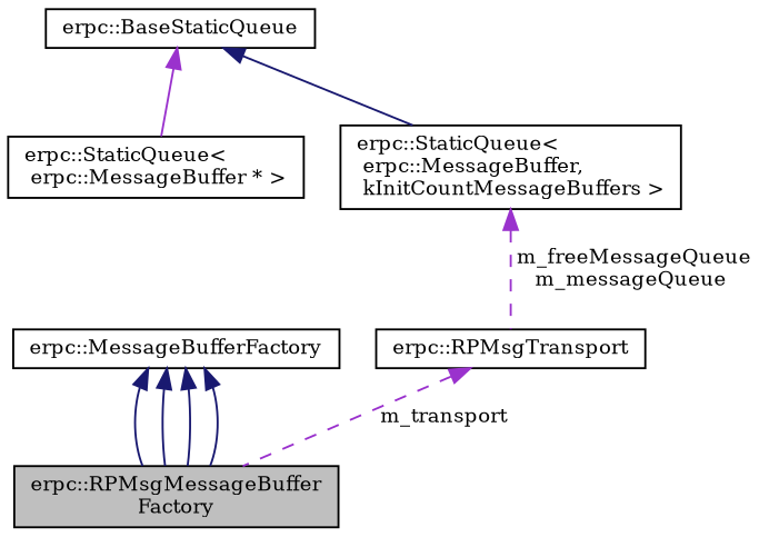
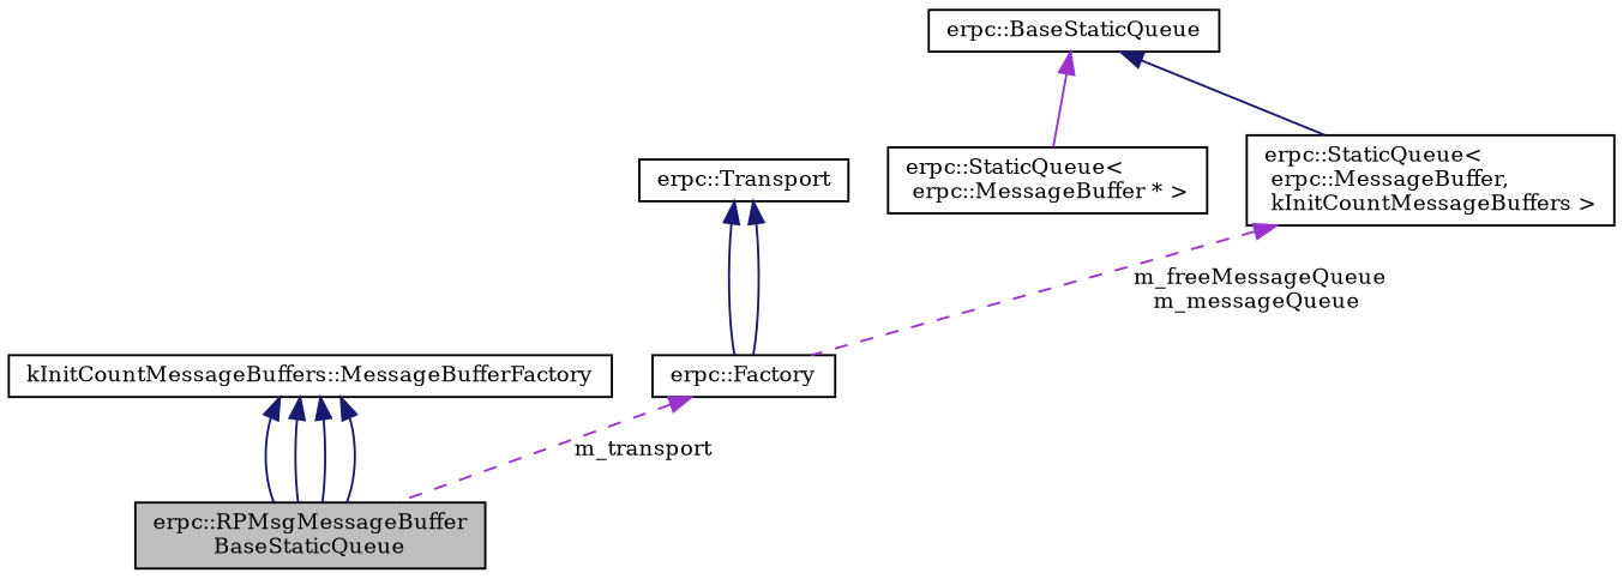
  digraph {
    fontname="DejaVu Serif"
    rankdir=TB
    node [color=black fillcolor=white fontname="DejaVu Serif" fontsize=10 shape=record style=filled]
    edge [color=midnightblue dir=back fontname="DejaVu Serif" fontsize=10 labelfontname=Helvetica labelfontsize=10 style=solid]
-   n1 [fillcolor=grey75 fontcolor=black height=0.2 label="erpc::RPMsgMessageBuffer\lFactory" width=0.4]
-   n2 [height=0.2 label="erpc::MessageBufferFactory" width=0.4]
-   n3 [height=0.2 label="erpc::RPMsgTransport" width=0.4]
+   n1 [fillcolor=grey75 fontcolor=black height=0.2 label="erpc::RPMsgMessageBuffer\lBaseStaticQueue" width=0.4]
+   n2 [height=0.2 label="kInitCountMessageBuffers::MessageBufferFactory" width=0.4]
+   n3 [height=0.2 label="erpc::Factory" width=0.4]
+   n4 [height=0.2 label="erpc::Transport" width=0.4]
    n5 [height=0.2 label="erpc::StaticQueue\<\l erpc::MessageBuffer * \>" width=0.4]
    n6 [height=0.2 label="erpc::BaseStaticQueue" width=0.4]
    n7 [height=0.2 label="erpc::StaticQueue\<\l erpc::MessageBuffer,\l kInitCountMessageBuffers \>" width=0.4]
    n2 -> n1
    n2 -> n1
    n2 -> n1
    n2 -> n1
    n3 -> n1 [color=darkorchid3 label=" m_transport" style=dashed]
+   n4 -> n3
+   n4 -> n3
    n6 -> n5 [color=darkorchid3]
    n6 -> n7
    n7 -> n3 [color=darkorchid3 label=" m_freeMessageQueue\nm_messageQueue" style=dashed]
  }
